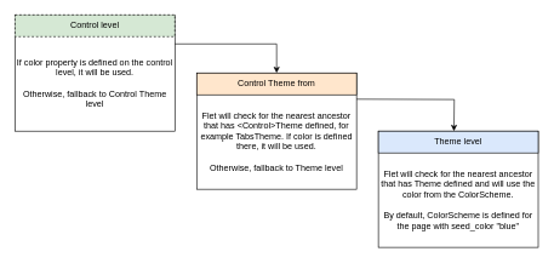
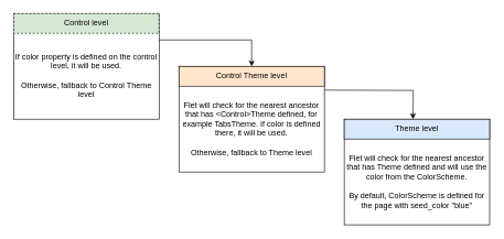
  <mxCell id="0" />
  <mxCell id="1" parent="0" />
  <mxCell id="2" value="&lt;br&gt;&lt;br&gt;If color property is defined on the control level, it will be used.&lt;br&gt;&lt;br&gt;Otherwise, fallback to Control Theme level" style="rounded=0;whiteSpace=wrap;html=1;" vertex="1" parent="1"><mxGeometry x="20" y="20" width="220" height="160" as="geometry" /></mxCell>
  <mxCell id="3" value="&lt;br&gt;&lt;br&gt;Flet will check for the nearest ancestor that has &amp;lt;Control&amp;gt;Theme defined, for example TabsTheme. If color is defined there,&amp;nbsp;it will be used.&lt;br&gt;&lt;br&gt;Otherwise, fallback to Theme level" style="rounded=0;whiteSpace=wrap;html=1;" vertex="1" parent="1"><mxGeometry x="270" y="100" width="220" height="160" as="geometry" /></mxCell>
  <mxCell id="4" value="&lt;br&gt;&lt;br&gt;Flet will check for the nearest ancestor that has Theme defined and will use the color from the ColorScheme.&lt;br&gt;&lt;br&gt;By default, ColorScheme is defined for the page with seed_color &quot;blue&quot;" style="rounded=0;whiteSpace=wrap;html=1;" vertex="1" parent="1"><mxGeometry x="520" y="180" width="220" height="160" as="geometry" /></mxCell>
  <mxCell id="5" value="" style="endArrow=classic;html=1;rounded=0;exitX=1;exitY=0.25;exitDx=0;exitDy=0;entryX=0.5;entryY=0;entryDx=0;entryDy=0;edgeStyle=orthogonalEdgeStyle;" edge="1" parent="1" source="2" target="8"><mxGeometry width="50" height="50" relative="1" as="geometry"><mxPoint x="340" y="190" as="sourcePoint" /><mxPoint x="390" y="140" as="targetPoint" /></mxGeometry></mxCell>
  <mxCell id="6" value="" style="endArrow=classic;html=1;rounded=0;exitX=1;exitY=0.25;exitDx=0;exitDy=0;entryX=0.473;entryY=-0.007;entryDx=0;entryDy=0;entryPerimeter=0;edgeStyle=orthogonalEdgeStyle;" edge="1" parent="1"><mxGeometry width="50" height="50" relative="1" as="geometry"><mxPoint x="490" y="136" as="sourcePoint" /><mxPoint x="624" y="180" as="targetPoint" /></mxGeometry></mxCell>
  <mxCell id="7" value="Control level" style="rounded=0;whiteSpace=wrap;html=1;fillColor=#d5e8d4;strokeColor=default;dashed=1;" vertex="1" parent="1"><mxGeometry x="20" y="20" width="220" height="30" as="geometry" /></mxCell>
- <mxCell id="8" value="Control Theme from" style="rounded=0;whiteSpace=wrap;html=1;fillColor=#ffe6cc;strokeColor=default;" vertex="1" parent="1"><mxGeometry x="270" y="100" width="220" height="30" as="geometry" /></mxCell>
+ <mxCell id="8" value="Control Theme level" style="rounded=0;whiteSpace=wrap;html=1;fillColor=#ffe6cc;strokeColor=default;" vertex="1" parent="1"><mxGeometry x="270" y="100" width="220" height="30" as="geometry" /></mxCell>
  <mxCell id="9" value="Theme level" style="rounded=0;whiteSpace=wrap;html=1;fillColor=#dae8fc;strokeColor=default;" vertex="1" parent="1"><mxGeometry x="520" y="180" width="220" height="30" as="geometry" /></mxCell>
